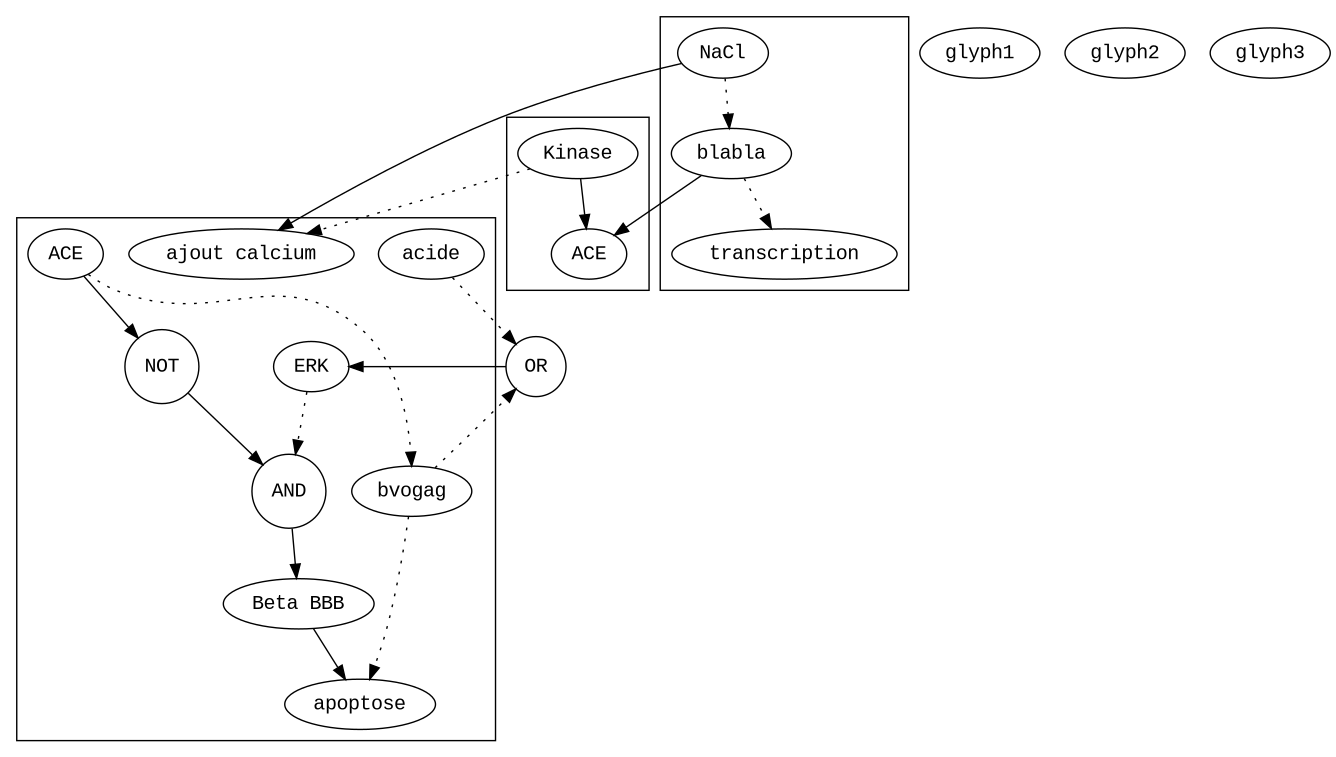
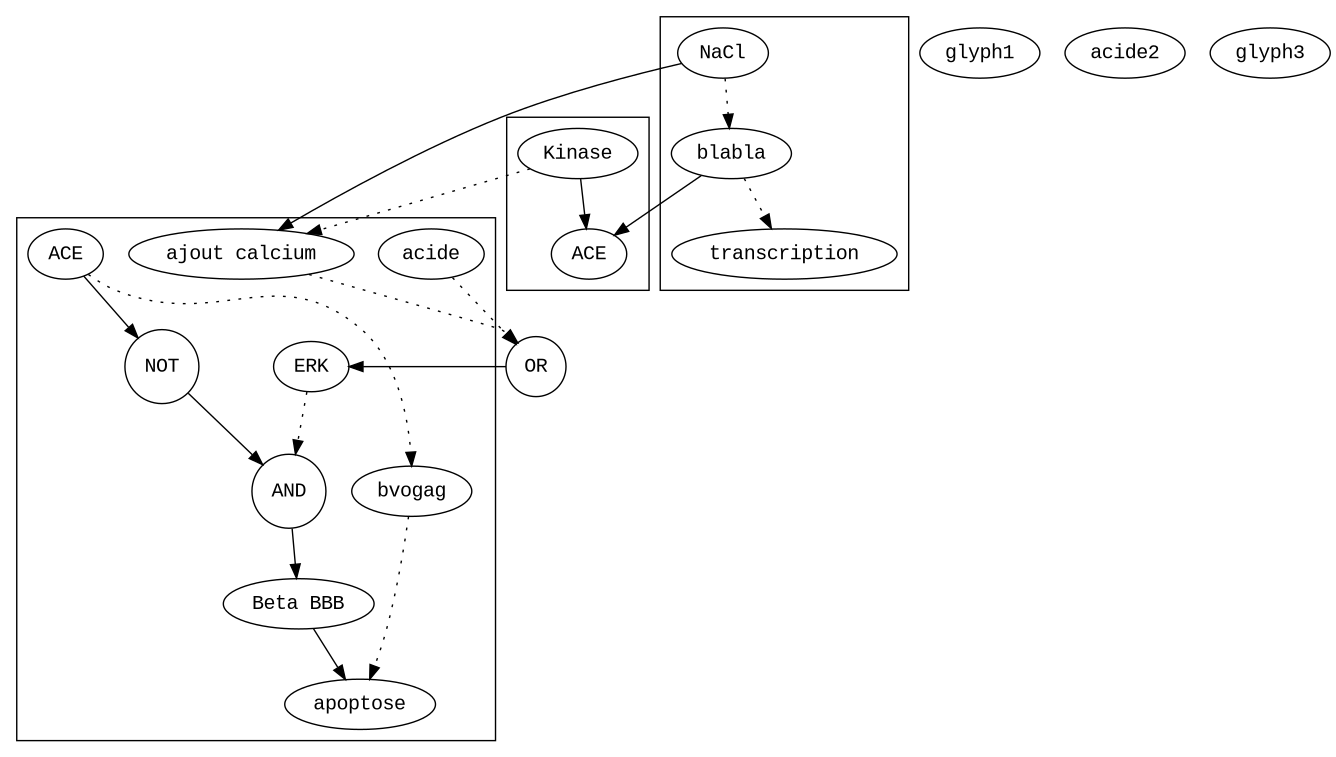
  digraph {
    fontname="Liberation Mono"
    node [fontname="Liberation Mono"]
    edge [fontname="Liberation Mono" style=dotted tailclip=true]
    n1 [label=ERK]
    n2 [label=acide]
    n3 [label="Beta BBB"]
    n4 [label=apoptose]
    n5 [label=ACE]
    n6 [label=bvogag]
    n7 [label="ajout calcium"]
    n8 [label=NOT shape=circle]
    n9 [label=AND shape=circle]
    n10 [label=Kinase]
    n11 [label=ACE]
    n12 [label=blabla]
    n13 [label=transcription]
    n14 [label=NaCl]
    n15 [label=OR shape=circle]
    glyph1
-   glyph2
+   glyph2 [label=acide2]
    glyph3
    subgraph cluster_1 {
      n1
      n2
      n3
      n4
      n5
      n6
      n7
      n8
      n9
    }
    subgraph cluster_2 {
      n10
      n11
    }
    subgraph cluster_3 {
      n12
      n13
      n14
    }
    n1 -> n9
    n2 -> n15
    n3 -> n4 [style=solid]
    n5 -> n6
    n5 -> n8 [style=solid]
    n6 -> n4
-   n6 -> n15
+   n7 -> n15
    n8 -> n9 [style=solid]
    n9 -> n3 [style=solid]
    n10 -> n7
    n10 -> n11 [style=solid]
    n12 -> n11 [style=solid]
    n12 -> n13
    n14 -> n7 [style=solid]
    n14 -> n12
    n15 -> n1 [style=solid]
  }
